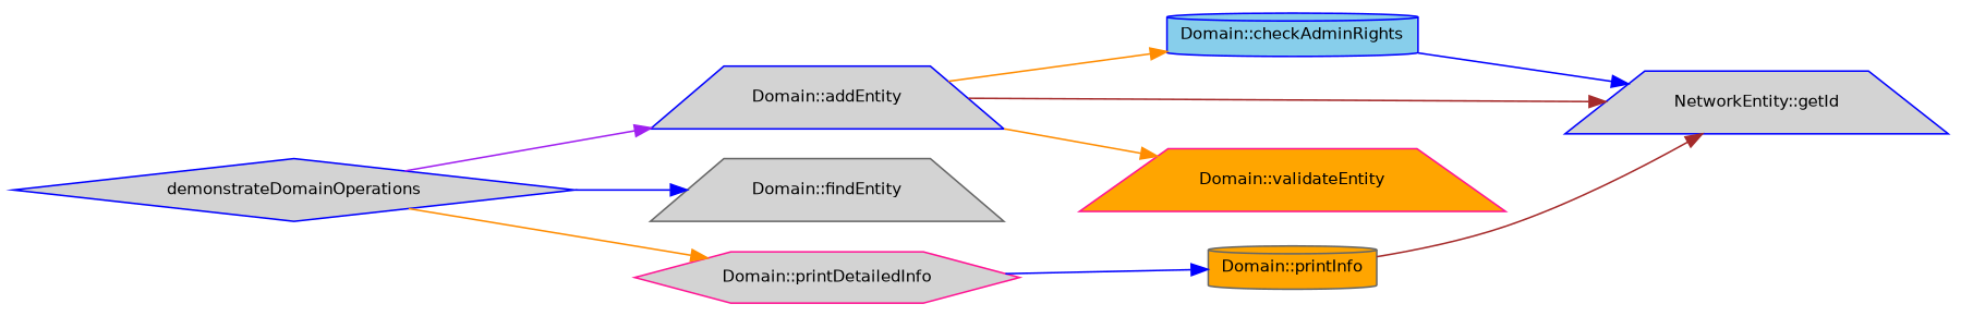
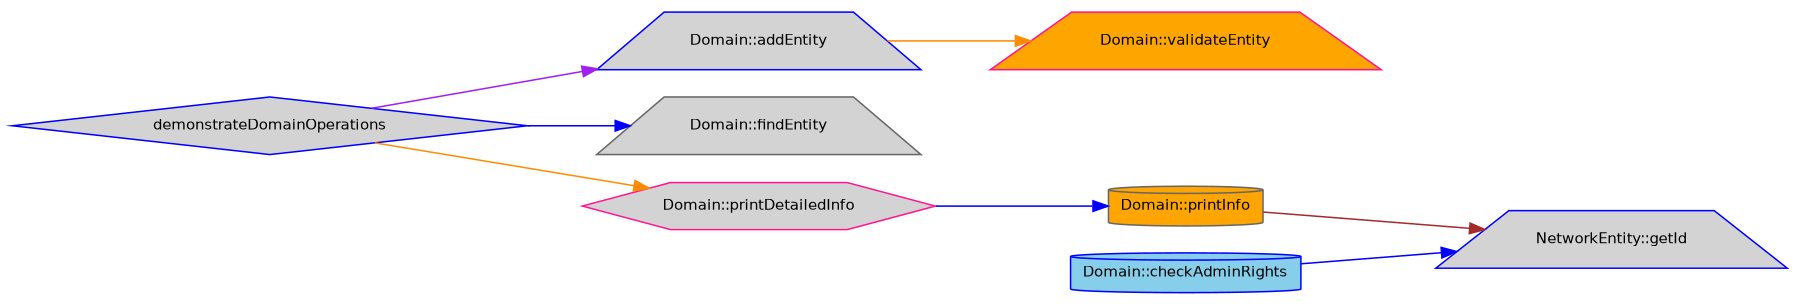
  digraph {
    rankdir=LR
    node [color=blue fillcolor=lightgrey fontname=Helvetica fontsize=10 shape=trapezium style=filled]
    edge [color=blue fontname=Helvetica fontsize=10 labelfontname=Helvetica labelfontsize=10 style=solid]
    n1 [fontcolor=black height=0.2 label=demonstrateDomainOperations shape=diamond width=0.4]
    n2 [height=0.2 label="Domain::addEntity" width=0.4]
    n3 [color=gray40 height=0.2 label="Domain::findEntity" width=0.4]
    n4 [color=deeppink height=0.2 label="Domain::printDetailedInfo" shape=hexagon width=0.4]
    n5 [fillcolor=skyblue height=0.2 label="Domain::checkAdminRights" shape=cylinder width=0.4]
    n6 [height=0.2 label="NetworkEntity::getId" width=0.4]
    n7 [color=deeppink fillcolor=orange height=0.2 label="Domain::validateEntity" width=0.4]
    n8 [color=gray40 fillcolor=orange height=0.2 label="Domain::printInfo" shape=cylinder width=0.4]
    n1 -> n2 [color=purple]
    n1 -> n3
    n1 -> n4 [color=darkorange]
-   n2 -> n5 [color=darkorange]
-   n2 -> n6 [color=brown]
    n2 -> n7 [color=darkorange]
    n4 -> n8
    n5 -> n6
    n8 -> n6 [color=brown]
  }
